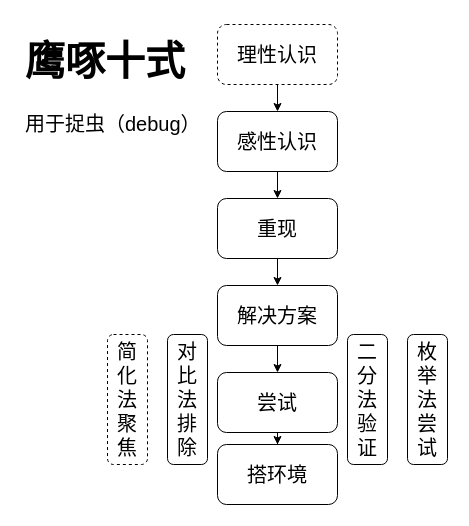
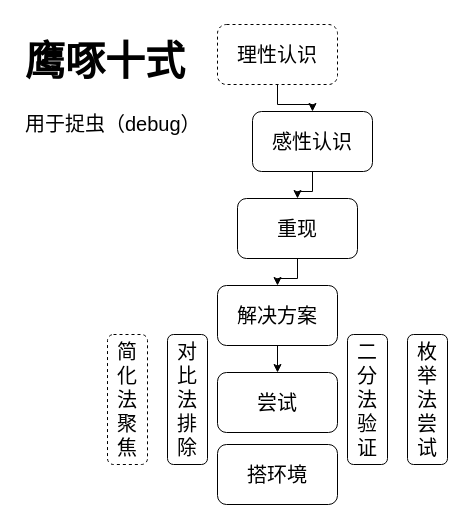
  <mxCell id="0" />
  <mxCell id="1" parent="0" />
  <mxCell id="2" value="" style="edgeStyle=orthogonalEdgeStyle;rounded=0;orthogonalLoop=1;jettySize=auto;html=1;fontSize=20;" edge="1" parent="1" source="3" target="5"><mxGeometry relative="1" as="geometry" /></mxCell>
  <mxCell id="3" value="理性认识" style="rounded=1;whiteSpace=wrap;html=1;fontSize=20;dashed=1;" vertex="1" parent="1"><mxGeometry x="217" y="24" width="120" height="60" as="geometry" /></mxCell>
  <mxCell id="4" value="" style="edgeStyle=orthogonalEdgeStyle;rounded=0;orthogonalLoop=1;jettySize=auto;html=1;fontSize=20;" edge="1" parent="1" source="5" target="7"><mxGeometry relative="1" as="geometry" /></mxCell>
- <mxCell id="5" value="感性认识" style="rounded=1;whiteSpace=wrap;html=1;fontSize=20;" vertex="1" parent="1"><mxGeometry x="217" y="111" width="120" height="60" as="geometry" /></mxCell>
+ <mxCell id="5" value="感性认识" style="rounded=1;whiteSpace=wrap;html=1;fontSize=20;" vertex="1" parent="1"><mxGeometry x="252" y="111" width="120" height="60" as="geometry" /></mxCell>
  <mxCell id="6" value="" style="edgeStyle=orthogonalEdgeStyle;rounded=0;orthogonalLoop=1;jettySize=auto;html=1;fontSize=20;" edge="1" parent="1" source="7" target="9"><mxGeometry relative="1" as="geometry" /></mxCell>
- <mxCell id="7" value="重现" style="rounded=1;whiteSpace=wrap;html=1;fontSize=20;" vertex="1" parent="1"><mxGeometry x="217" y="198" width="120" height="60" as="geometry" /></mxCell>
+ <mxCell id="7" value="重现" style="rounded=1;whiteSpace=wrap;html=1;fontSize=20;" vertex="1" parent="1"><mxGeometry x="237" y="198" width="120" height="60" as="geometry" /></mxCell>
  <mxCell id="8" value="" style="edgeStyle=orthogonalEdgeStyle;rounded=0;orthogonalLoop=1;jettySize=auto;html=1;fontSize=20;" edge="1" parent="1" source="9" target="11"><mxGeometry relative="1" as="geometry" /></mxCell>
  <mxCell id="9" value="解决方案" style="rounded=1;whiteSpace=wrap;html=1;fontSize=20;" vertex="1" parent="1"><mxGeometry x="217" y="285" width="120" height="60" as="geometry" /></mxCell>
- <mxCell id="10" value="" style="edgeStyle=orthogonalEdgeStyle;rounded=0;orthogonalLoop=1;jettySize=auto;html=1;fontSize=20;" edge="1" parent="1" source="11" target="12"><mxGeometry relative="1" as="geometry" /></mxCell>
  <mxCell id="11" value="尝试" style="rounded=1;whiteSpace=wrap;html=1;fontSize=20;" vertex="1" parent="1"><mxGeometry x="217" y="372" width="120" height="60" as="geometry" /></mxCell>
  <mxCell id="12" value="搭环境" style="rounded=1;whiteSpace=wrap;html=1;fontSize=20;" vertex="1" parent="1"><mxGeometry x="217" y="444" width="120" height="60" as="geometry" /></mxCell>
  <mxCell id="13" value="二分法验证" style="rounded=1;whiteSpace=wrap;html=1;fontSize=20;" vertex="1" parent="1"><mxGeometry x="347" y="334" width="40" height="130" as="geometry" /></mxCell>
  <mxCell id="14" value="枚举法尝试" style="rounded=1;whiteSpace=wrap;html=1;fontSize=20;" vertex="1" parent="1"><mxGeometry x="407" y="334" width="40" height="130" as="geometry" /></mxCell>
  <mxCell id="15" value="对比法排除" style="rounded=1;whiteSpace=wrap;html=1;fontSize=20;" vertex="1" parent="1"><mxGeometry x="167" y="334" width="40" height="130" as="geometry" /></mxCell>
  <mxCell id="16" value="简化法聚焦" style="rounded=1;whiteSpace=wrap;html=1;fontSize=20;dashed=1;" vertex="1" parent="1"><mxGeometry x="107" y="334" width="40" height="130" as="geometry" /></mxCell>
  <mxCell id="17" value="&lt;h1&gt;鹰啄十式&lt;/h1&gt;&lt;p&gt;用于捉虫（debug）&lt;/p&gt;" style="text;html=1;strokeColor=none;fillColor=none;spacing=5;spacingTop=-20;whiteSpace=wrap;overflow=hidden;rounded=0;fontSize=20;" vertex="1" parent="1"><mxGeometry x="20" y="20" width="190" height="120" as="geometry" /></mxCell>
